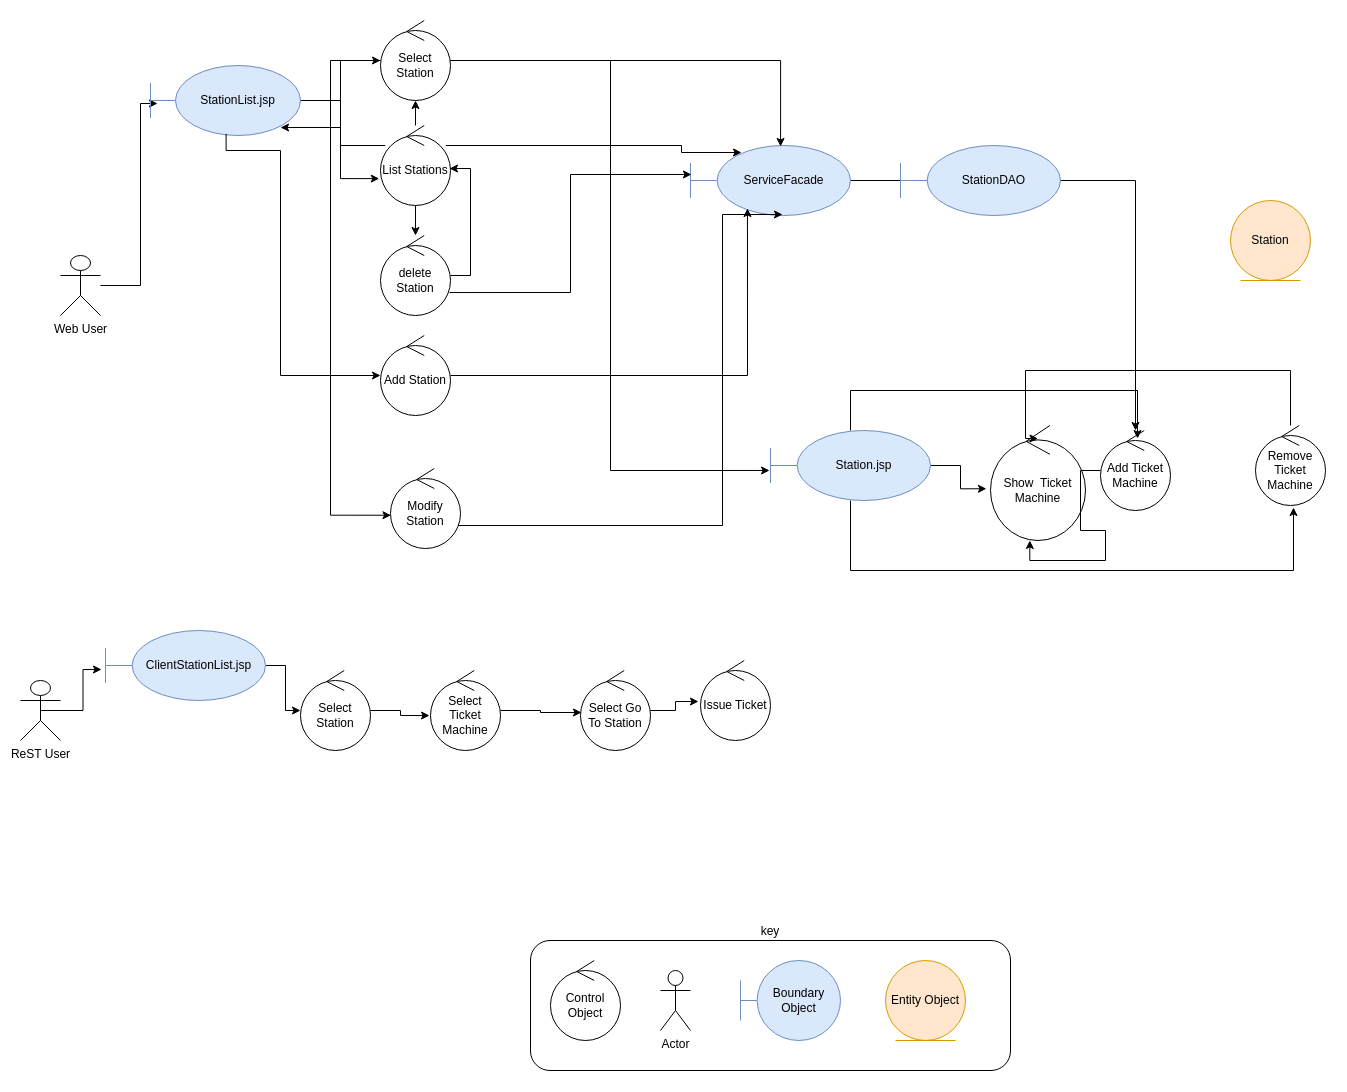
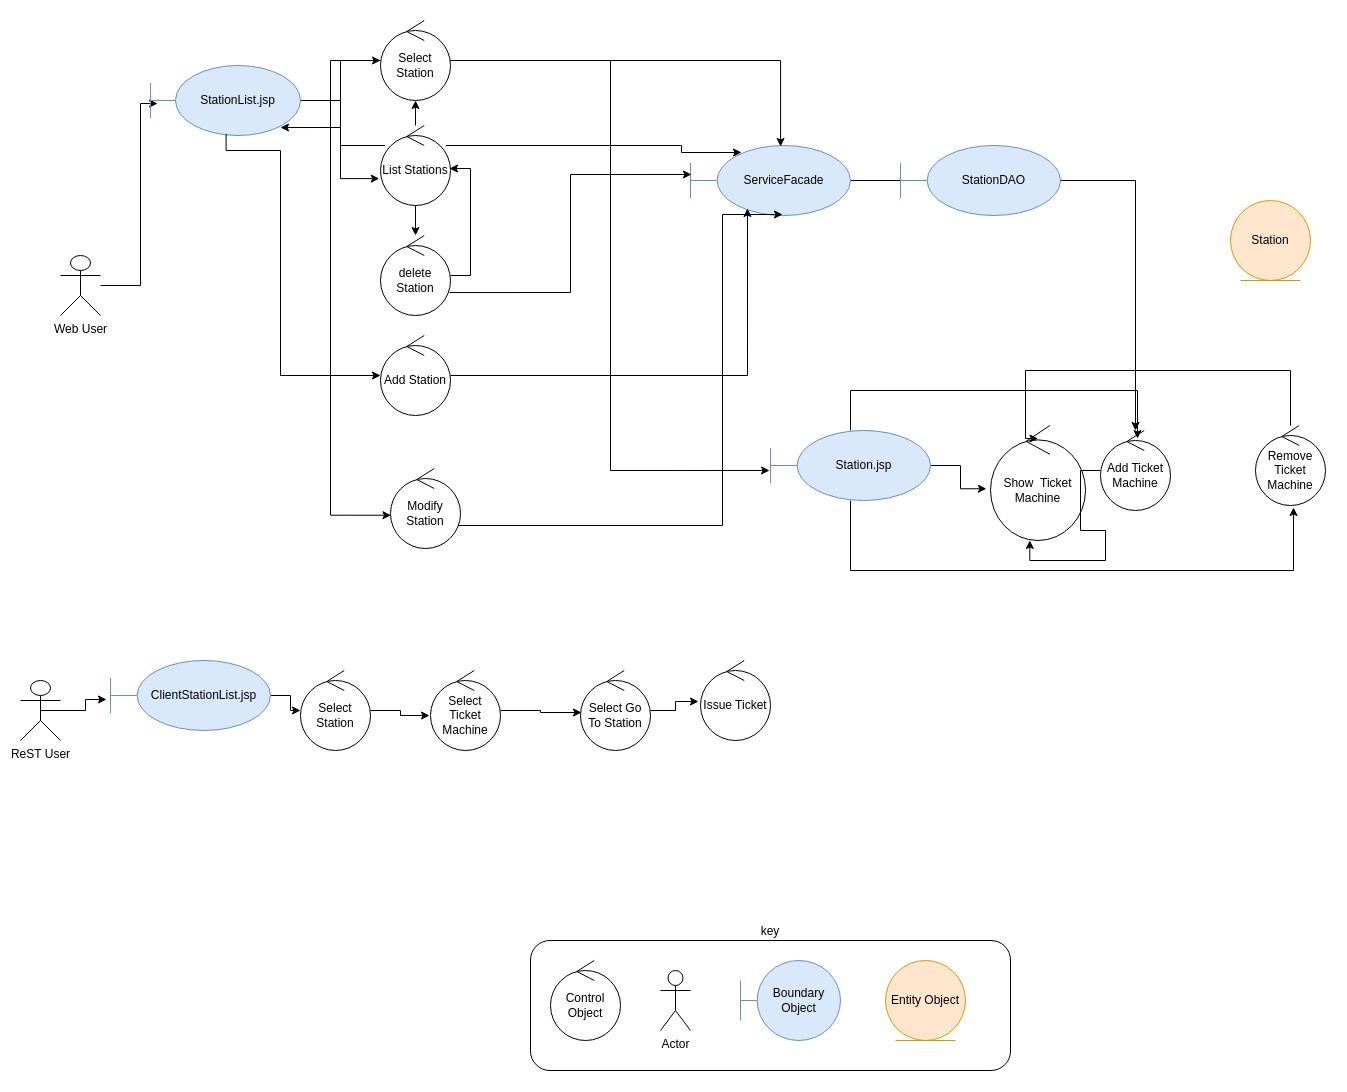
  <mxCell id="0" />
  <mxCell id="1" parent="0" />
  <mxCell id="2" value="key" style="rounded=1;whiteSpace=wrap;html=1;labelPosition=center;verticalLabelPosition=top;align=center;verticalAlign=bottom;" parent="1" vertex="1"><mxGeometry x="530" y="940" width="480" height="130" as="geometry" /></mxCell>
  <mxCell id="3" style="edgeStyle=orthogonalEdgeStyle;rounded=0;orthogonalLoop=1;jettySize=auto;html=1;" parent="1" source="4" target="50" edge="1"><mxGeometry relative="1" as="geometry" /></mxCell>
  <mxCell id="4" value="ServiceFacade" style="shape=umlBoundary;whiteSpace=wrap;html=1;fillColor=#dae8fc;strokeColor=#6c8ebf;" parent="1" vertex="1"><mxGeometry x="690" y="145" width="160" height="70" as="geometry" /></mxCell>
  <mxCell id="5" value="StationDAO" style="shape=umlBoundary;whiteSpace=wrap;html=1;fillColor=#dae8fc;strokeColor=#6c8ebf;" parent="1" vertex="1"><mxGeometry x="900" y="145" width="160" height="70" as="geometry" /></mxCell>
  <mxCell id="6" value="" style="edgeStyle=orthogonalEdgeStyle;rounded=0;orthogonalLoop=1;jettySize=auto;html=1;entryX=0.047;entryY=0.543;entryDx=0;entryDy=0;entryPerimeter=0;" parent="1" source="7" target="15" edge="1"><mxGeometry relative="1" as="geometry"><mxPoint x="170" y="285" as="targetPoint" /><Array as="points"><mxPoint x="140" y="285" /><mxPoint x="140" y="103" /></Array></mxGeometry></mxCell>
  <mxCell id="7" value="Web User" style="shape=umlActor;verticalLabelPosition=bottom;labelBackgroundColor=#ffffff;verticalAlign=top;html=1;" parent="1" vertex="1"><mxGeometry x="60" y="255" width="40" height="60" as="geometry" /></mxCell>
  <mxCell id="8" value="Control Object" style="ellipse;shape=umlControl;whiteSpace=wrap;html=1;" parent="1" vertex="1"><mxGeometry x="550" y="960" width="70" height="80" as="geometry" /></mxCell>
  <mxCell id="9" value="Actor" style="shape=umlActor;verticalLabelPosition=bottom;labelBackgroundColor=#ffffff;verticalAlign=top;html=1;" parent="1" vertex="1"><mxGeometry x="660" y="970" width="30" height="60" as="geometry" /></mxCell>
  <mxCell id="10" value="Boundary Object" style="shape=umlBoundary;whiteSpace=wrap;html=1;fillColor=#dae8fc;strokeColor=#6c8ebf;" parent="1" vertex="1"><mxGeometry x="740" y="960" width="100" height="80" as="geometry" /></mxCell>
  <mxCell id="11" value="Entity Object" style="ellipse;shape=umlEntity;whiteSpace=wrap;html=1;fillColor=#ffe6cc;strokeColor=#d79b00;" parent="1" vertex="1"><mxGeometry x="885" y="960" width="80" height="80" as="geometry" /></mxCell>
  <mxCell id="12" value="Station&lt;br&gt;" style="ellipse;shape=umlEntity;whiteSpace=wrap;html=1;fillColor=#ffe6cc;strokeColor=#d79b00;" parent="1" vertex="1"><mxGeometry x="1230" y="200" width="80" height="80" as="geometry" /></mxCell>
  <mxCell id="13" value="" style="edgeStyle=orthogonalEdgeStyle;rounded=0;orthogonalLoop=1;jettySize=auto;html=1;" parent="1" source="15" target="28" edge="1"><mxGeometry relative="1" as="geometry" /></mxCell>
  <mxCell id="14" style="edgeStyle=orthogonalEdgeStyle;rounded=0;orthogonalLoop=1;jettySize=auto;html=1;entryX=-0.018;entryY=0.664;entryDx=0;entryDy=0;entryPerimeter=0;" parent="1" source="15" target="21" edge="1"><mxGeometry relative="1" as="geometry" /></mxCell>
  <mxCell id="15" value="StationList.jsp" style="shape=umlBoundary;whiteSpace=wrap;html=1;fillColor=#dae8fc;strokeColor=#6c8ebf;" parent="1" vertex="1"><mxGeometry x="150" y="65" width="150" height="70" as="geometry" /></mxCell>
  <mxCell id="16" style="edgeStyle=orthogonalEdgeStyle;rounded=0;orthogonalLoop=1;jettySize=auto;html=1;exitX=0.504;exitY=0.976;exitDx=0;exitDy=0;exitPerimeter=0;" parent="1" source="15" target="30" edge="1"><mxGeometry relative="1" as="geometry"><mxPoint x="440" y="425" as="targetPoint" /><Array as="points"><mxPoint x="226" y="150" /><mxPoint x="280" y="150" /><mxPoint x="280" y="375" /></Array><mxPoint x="280" y="415" as="sourcePoint" /></mxGeometry></mxCell>
  <mxCell id="17" value="" style="edgeStyle=orthogonalEdgeStyle;rounded=0;orthogonalLoop=1;jettySize=auto;html=1;entryX=0.867;entryY=0.886;entryDx=0;entryDy=0;entryPerimeter=0;" parent="1" source="21" target="15" edge="1"><mxGeometry relative="1" as="geometry"><mxPoint x="300" y="165" as="targetPoint" /><Array as="points"><mxPoint x="340" y="145" /><mxPoint x="340" y="127" /></Array></mxGeometry></mxCell>
  <mxCell id="18" value="" style="edgeStyle=orthogonalEdgeStyle;rounded=0;orthogonalLoop=1;jettySize=auto;html=1;" parent="1" source="21" target="24" edge="1"><mxGeometry relative="1" as="geometry" /></mxCell>
  <mxCell id="19" style="edgeStyle=orthogonalEdgeStyle;rounded=0;orthogonalLoop=1;jettySize=auto;html=1;entryX=0.319;entryY=0.1;entryDx=0;entryDy=0;entryPerimeter=0;" parent="1" source="21" target="4" edge="1"><mxGeometry relative="1" as="geometry"><Array as="points"><mxPoint x="681" y="145" /></Array></mxGeometry></mxCell>
  <mxCell id="20" style="edgeStyle=orthogonalEdgeStyle;rounded=0;orthogonalLoop=1;jettySize=auto;html=1;" parent="1" source="21" target="28" edge="1"><mxGeometry relative="1" as="geometry" /></mxCell>
  <mxCell id="21" value="List Stations" style="ellipse;shape=umlControl;whiteSpace=wrap;html=1;" parent="1" vertex="1"><mxGeometry x="380" y="125" width="70" height="80" as="geometry" /></mxCell>
  <mxCell id="22" style="edgeStyle=orthogonalEdgeStyle;rounded=0;orthogonalLoop=1;jettySize=auto;html=1;entryX=0.986;entryY=0.538;entryDx=0;entryDy=0;entryPerimeter=0;" parent="1" source="24" target="21" edge="1"><mxGeometry relative="1" as="geometry"><Array as="points"><mxPoint x="470" y="275" /><mxPoint x="470" y="168" /></Array></mxGeometry></mxCell>
  <mxCell id="23" style="edgeStyle=orthogonalEdgeStyle;rounded=0;orthogonalLoop=1;jettySize=auto;html=1;entryX=0.006;entryY=0.414;entryDx=0;entryDy=0;entryPerimeter=0;exitX=0.986;exitY=0.713;exitDx=0;exitDy=0;exitPerimeter=0;" parent="1" source="24" target="4" edge="1"><mxGeometry relative="1" as="geometry" /></mxCell>
  <mxCell id="24" value="delete Station" style="ellipse;shape=umlControl;whiteSpace=wrap;html=1;" parent="1" vertex="1"><mxGeometry x="380" y="235" width="70" height="80" as="geometry" /></mxCell>
  <mxCell id="25" style="edgeStyle=orthogonalEdgeStyle;rounded=0;orthogonalLoop=1;jettySize=auto;html=1;entryX=0.563;entryY=0.014;entryDx=0;entryDy=0;entryPerimeter=0;" parent="1" source="28" target="4" edge="1"><mxGeometry relative="1" as="geometry" /></mxCell>
  <mxCell id="26" style="edgeStyle=orthogonalEdgeStyle;rounded=0;orthogonalLoop=1;jettySize=auto;html=1;entryX=0.007;entryY=0.584;entryDx=0;entryDy=0;entryPerimeter=0;" parent="1" source="28" target="32" edge="1"><mxGeometry relative="1" as="geometry"><Array as="points"><mxPoint x="330" y="60" /><mxPoint x="330" y="515" /></Array></mxGeometry></mxCell>
  <mxCell id="27" style="edgeStyle=orthogonalEdgeStyle;rounded=0;orthogonalLoop=1;jettySize=auto;html=1;entryX=-0.006;entryY=0.571;entryDx=0;entryDy=0;entryPerimeter=0;" parent="1" source="28" target="47" edge="1"><mxGeometry relative="1" as="geometry" /></mxCell>
  <mxCell id="28" value="Select Station" style="ellipse;shape=umlControl;whiteSpace=wrap;html=1;" parent="1" vertex="1"><mxGeometry x="380" y="20" width="70" height="80" as="geometry" /></mxCell>
  <mxCell id="29" style="edgeStyle=orthogonalEdgeStyle;rounded=0;orthogonalLoop=1;jettySize=auto;html=1;entryX=0.356;entryY=0.9;entryDx=0;entryDy=0;entryPerimeter=0;" parent="1" source="30" target="4" edge="1"><mxGeometry relative="1" as="geometry" /></mxCell>
  <mxCell id="30" value="Add Station&lt;br&gt;" style="ellipse;shape=umlControl;whiteSpace=wrap;html=1;" parent="1" vertex="1"><mxGeometry x="380" y="335" width="70" height="80" as="geometry" /></mxCell>
  <mxCell id="31" style="edgeStyle=orthogonalEdgeStyle;rounded=0;orthogonalLoop=1;jettySize=auto;html=1;entryX=0.575;entryY=0.986;entryDx=0;entryDy=0;entryPerimeter=0;" parent="1" source="32" target="4" edge="1"><mxGeometry relative="1" as="geometry"><Array as="points"><mxPoint x="722" y="525" /></Array></mxGeometry></mxCell>
  <mxCell id="32" value="Modify Station" style="ellipse;shape=umlControl;whiteSpace=wrap;html=1;" parent="1" vertex="1"><mxGeometry x="390" y="468" width="70" height="80" as="geometry" /></mxCell>
  <mxCell id="33" style="edgeStyle=orthogonalEdgeStyle;rounded=0;orthogonalLoop=1;jettySize=auto;html=1;exitX=0.5;exitY=0.5;exitDx=0;exitDy=0;exitPerimeter=0;entryX=-0.025;entryY=0.557;entryDx=0;entryDy=0;entryPerimeter=0;" parent="1" source="34" target="43" edge="1"><mxGeometry relative="1" as="geometry" /></mxCell>
  <mxCell id="34" value="ReST User" style="shape=umlActor;verticalLabelPosition=bottom;labelBackgroundColor=#ffffff;verticalAlign=top;html=1;" parent="1" vertex="1"><mxGeometry x="20" y="680" width="40" height="60" as="geometry" /></mxCell>
  <mxCell id="35" style="edgeStyle=orthogonalEdgeStyle;rounded=0;orthogonalLoop=1;jettySize=auto;html=1;entryX=-0.014;entryY=0.563;entryDx=0;entryDy=0;entryPerimeter=0;" parent="1" source="36" target="38" edge="1"><mxGeometry relative="1" as="geometry" /></mxCell>
  <mxCell id="36" value="Select Station" style="ellipse;shape=umlControl;whiteSpace=wrap;html=1;" parent="1" vertex="1"><mxGeometry x="300" y="670" width="70" height="80" as="geometry" /></mxCell>
  <mxCell id="37" style="edgeStyle=orthogonalEdgeStyle;rounded=0;orthogonalLoop=1;jettySize=auto;html=1;entryX=0.014;entryY=0.525;entryDx=0;entryDy=0;entryPerimeter=0;" parent="1" source="38" target="40" edge="1"><mxGeometry relative="1" as="geometry" /></mxCell>
  <mxCell id="38" value="Select Ticket Machine" style="ellipse;shape=umlControl;whiteSpace=wrap;html=1;" parent="1" vertex="1"><mxGeometry x="430" y="670" width="70" height="80" as="geometry" /></mxCell>
  <mxCell id="39" style="edgeStyle=orthogonalEdgeStyle;rounded=0;orthogonalLoop=1;jettySize=auto;html=1;entryX=-0.029;entryY=0.513;entryDx=0;entryDy=0;entryPerimeter=0;" parent="1" source="40" target="41" edge="1"><mxGeometry relative="1" as="geometry" /></mxCell>
  <mxCell id="40" value="Select Go To Station" style="ellipse;shape=umlControl;whiteSpace=wrap;html=1;" parent="1" vertex="1"><mxGeometry x="580" y="670" width="70" height="80" as="geometry" /></mxCell>
  <mxCell id="41" value="Issue Ticket" style="ellipse;shape=umlControl;whiteSpace=wrap;html=1;" parent="1" vertex="1"><mxGeometry x="700" y="660" width="70" height="80" as="geometry" /></mxCell>
  <mxCell id="42" style="edgeStyle=orthogonalEdgeStyle;rounded=0;orthogonalLoop=1;jettySize=auto;html=1;entryX=0;entryY=0.5;entryDx=0;entryDy=0;entryPerimeter=0;" parent="1" source="43" target="36" edge="1"><mxGeometry relative="1" as="geometry" /></mxCell>
- <mxCell id="43" value="ClientStationList.jsp" style="shape=umlBoundary;whiteSpace=wrap;html=1;fillColor=#dae8fc;strokeColor=#6c8ebf;" parent="1" vertex="1"><mxGeometry x="105" y="630" width="160" height="70" as="geometry" /></mxCell>
+ <mxCell id="43" value="ClientStationList.jsp" style="shape=umlBoundary;whiteSpace=wrap;html=1;fillColor=#dae8fc;strokeColor=#6c8ebf;" parent="1" vertex="1"><mxGeometry x="110" y="660" width="160" height="70" as="geometry" /></mxCell>
  <mxCell id="44" style="edgeStyle=orthogonalEdgeStyle;rounded=0;orthogonalLoop=1;jettySize=auto;html=1;entryX=-0.043;entryY=0.55;entryDx=0;entryDy=0;entryPerimeter=0;" parent="1" source="47" target="48" edge="1"><mxGeometry relative="1" as="geometry" /></mxCell>
  <mxCell id="45" style="edgeStyle=orthogonalEdgeStyle;rounded=0;orthogonalLoop=1;jettySize=auto;html=1;entryX=0.529;entryY=0.1;entryDx=0;entryDy=0;entryPerimeter=0;" parent="1" source="47" target="50" edge="1"><mxGeometry relative="1" as="geometry"><Array as="points"><mxPoint x="850" y="390" /><mxPoint x="1137" y="390" /></Array></mxGeometry></mxCell>
  <mxCell id="46" style="edgeStyle=orthogonalEdgeStyle;rounded=0;orthogonalLoop=1;jettySize=auto;html=1;entryX=0.543;entryY=1.025;entryDx=0;entryDy=0;entryPerimeter=0;" parent="1" source="47" target="52" edge="1"><mxGeometry relative="1" as="geometry"><Array as="points"><mxPoint x="850" y="570" /><mxPoint x="1293" y="570" /></Array></mxGeometry></mxCell>
  <mxCell id="47" value="Station.jsp" style="shape=umlBoundary;whiteSpace=wrap;html=1;fillColor=#dae8fc;strokeColor=#6c8ebf;" parent="1" vertex="1"><mxGeometry x="770" y="430" width="160" height="70" as="geometry" /></mxCell>
  <mxCell id="48" value="Show &amp;nbsp;Ticket Machine" style="ellipse;shape=umlControl;whiteSpace=wrap;html=1;" parent="1" vertex="1"><mxGeometry x="990" y="425" width="95" height="115" as="geometry" /></mxCell>
  <mxCell id="49" style="edgeStyle=orthogonalEdgeStyle;rounded=0;orthogonalLoop=1;jettySize=auto;html=1;entryX=0.414;entryY=1;entryDx=0;entryDy=0;entryPerimeter=0;" parent="1" source="50" target="48" edge="1"><mxGeometry relative="1" as="geometry" /></mxCell>
  <mxCell id="50" value="Add Ticket Machine" style="ellipse;shape=umlControl;whiteSpace=wrap;html=1;" parent="1" vertex="1"><mxGeometry x="1100" y="430" width="70" height="80" as="geometry" /></mxCell>
  <mxCell id="51" style="edgeStyle=orthogonalEdgeStyle;rounded=0;orthogonalLoop=1;jettySize=auto;html=1;entryX=0.5;entryY=0.113;entryDx=0;entryDy=0;entryPerimeter=0;" parent="1" source="52" target="48" edge="1"><mxGeometry relative="1" as="geometry"><Array as="points"><mxPoint x="1290" y="370" /><mxPoint x="1025" y="370" /></Array></mxGeometry></mxCell>
  <mxCell id="52" value="Remove Ticket Machine" style="ellipse;shape=umlControl;whiteSpace=wrap;html=1;" parent="1" vertex="1"><mxGeometry x="1255" y="425" width="70" height="80" as="geometry" /></mxCell>
